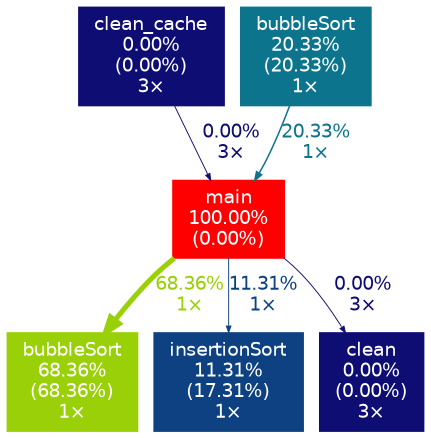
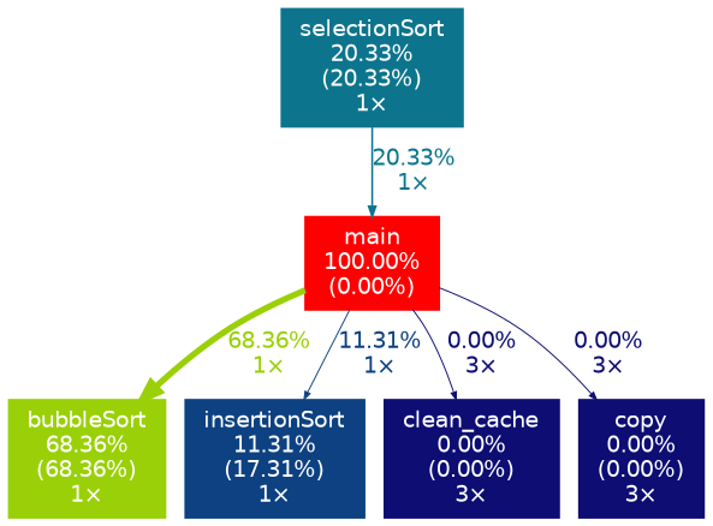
  digraph {
    fontname="DejaVu Sans"
    nodesep=0.125
    ranksep=0.25
    node [color="#0d0d73" fontcolor="#ffffff" fontname="DejaVu Sans" fontsize=10.00 shape=box style=filled]
    edge [arrowsize=0.35 color="#0d0d73" fontcolor="#0d0d73" fontname="DejaVu Sans" fontsize=10.00 labeldistance=0.50 penwidth=0.50]
    n1 [color="#ff0000" height=0 label="main\n100.00%\n(0.00%)" width=0]
    n2 [color="#9ad007" height=0 label="bubbleSort\n68.36%\n(68.36%)\n1×" width=0]
    n3 [color="#0d4181" height=0 label="insertionSort\n11.31%\n(17.31%)\n1×" width=0]
    n4 [height=0 label="clean_cache\n0.00%\n(0.00%)\n3×" width=0]
-   n5 [height=0 label="clean\n0.00%\n(0.00%)\n3×" width=0]
-   n6 [color="#0c758d" height=0 label="bubbleSort\n20.33%\n(20.33%)\n1×" width=0]
+   n5 [height=0 label="copy\n0.00%\n(0.00%)\n3×" width=0]
+   n6 [color="#0c758d" height=0 label="selectionSort\n20.33%\n(20.33%)\n1×" width=0]
    n1 -> n2 [arrowsize=0.83 color="#9ad007" fontcolor="#9ad007" label="68.36%\n1×" labeldistance=2.73 penwidth=2.73]
    n1 -> n3 [color="#0d4181" fontcolor="#0d4181" label="11.31%\n1×"]
-   n4 -> n1 [label="0.00%\n3×"]
+   n1 -> n4 [label="0.00%\n3×"]
    n1 -> n5 [label="0.00%\n3×"]
    n6 -> n1 [arrowsize=0.45 color="#0c758d" fontcolor="#0c758d" label="20.33%\n1×" labeldistance=0.81 penwidth=0.81]
  }
